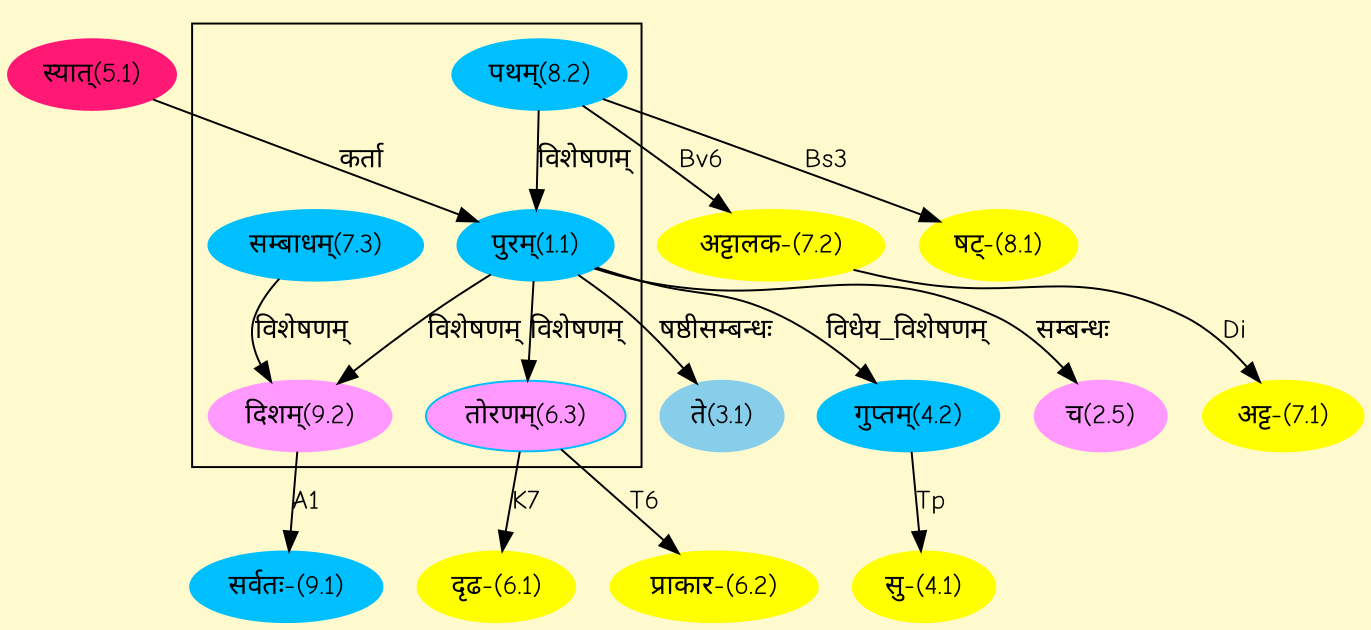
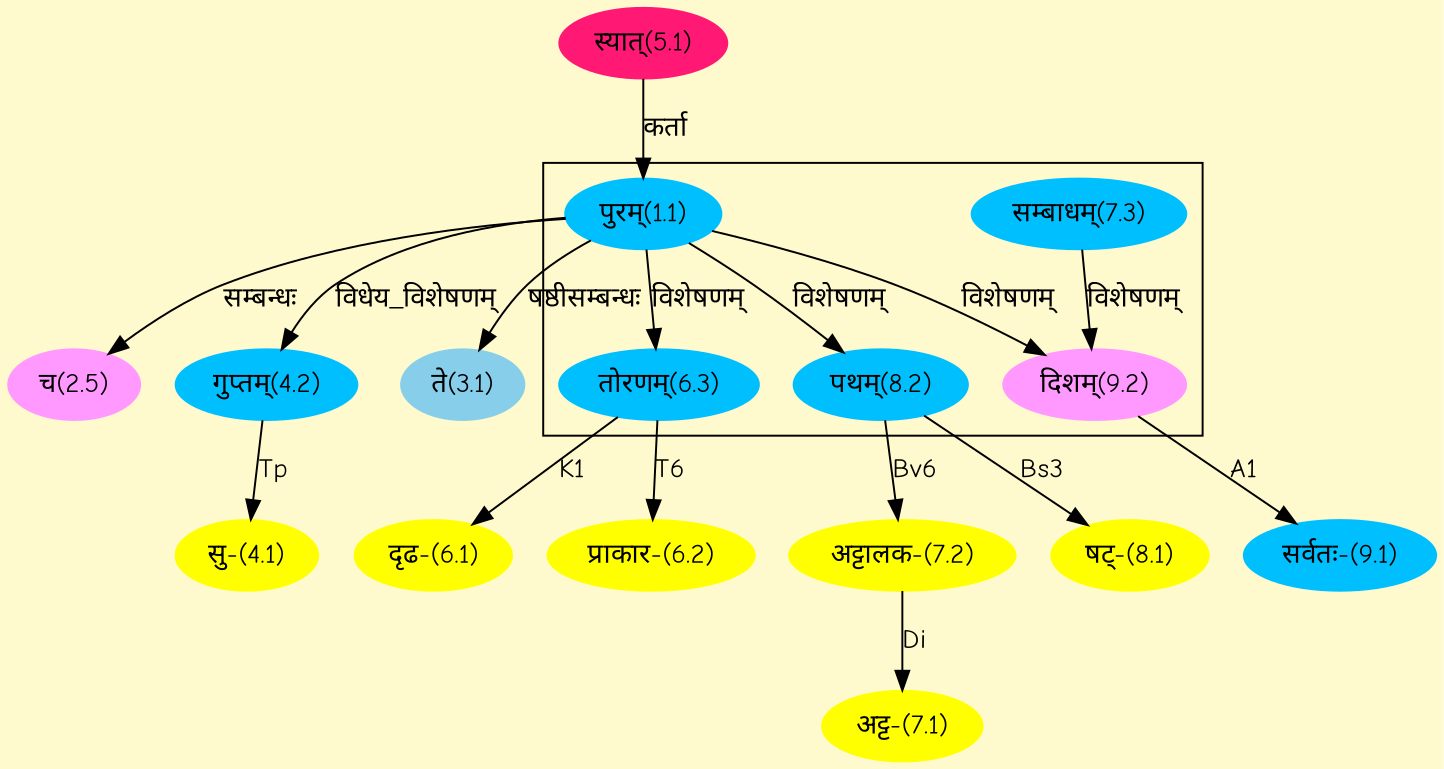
  digraph {
    bgcolor=lemonchiffon1
    compound=true
    fontname="Comic Neue"
    rankdir=BT
    node [color="#00BFFF" fontname="Comic Neue" style=filled]
    edge [dir=back fontname="Comic Neue"]
-   n1 [label="तोरणम्(6.3)" fillcolor="#FF99FF"]
+   n1 [label="तोरणम्(6.3)"]
    n2 [label="पुरम्(1.1)"]
    n3 [label="सम्बाधम्(7.3)"]
    n4 [label="पथम्(8.2)"]
    n5 [color="#FF99FF" label="दिशम्(9.2)"]
    n6 [color="#FF1975" label="स्यात्(5.1)"]
    n7 [color="#FF99FF" label="च(2.5)"]
    n8 [color="#87CEEB" label="ते(3.1)"]
    n9 [color="#FFFF00" label="सु-(4.1)"]
    n10 [label="गुप्तम्(4.2)"]
    n11 [color="#FFFF00" label="दृढ-(6.1)"]
    n12 [color="#FFFF00" label="प्राकार-(6.2)"]
    n13 [color="#FFFF00" label="अट्ट-(7.1)"]
    n14 [color="#FFFF00" label="अट्टालक-(7.2)"]
    n15 [color="#FFFF00" label="षट्-(8.1)"]
    n16 [label="सर्वतः-(9.1)"]
    subgraph cluster_1 {
      n1
      n2
      n3
      n4
      n5
    }
    n1 -> n2 [label="विशेषणम्"]
    n2 -> n6 [label="कर्ता"]
-   n2 -> n4 [label="विशेषणम्"]
+   n4 -> n2 [label="विशेषणम्"]
    n5 -> n2 [label="विशेषणम्"]
    n5 -> n3 [label="विशेषणम्"]
    n7 -> n2 [label="सम्बन्धः"]
    n8 -> n2 [label="षष्ठीसम्बन्धः"]
    n9 -> n10 [label=Tp]
    n10 -> n2 [label="विधेय_विशेषणम्"]
-   n11 -> n1 [label=K7]
+   n11 -> n1 [label=K1]
    n12 -> n1 [label=T6]
    n13 -> n14 [label=Di]
    n14 -> n4 [label=Bv6]
    n15 -> n4 [label=Bs3]
    n16 -> n5 [label=A1]
  }
